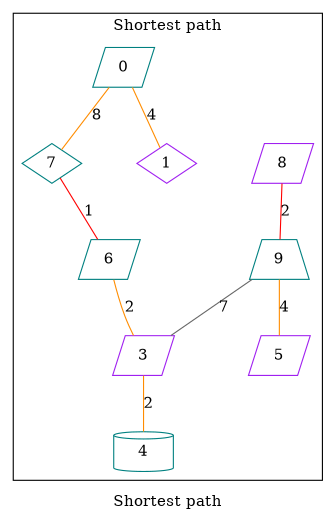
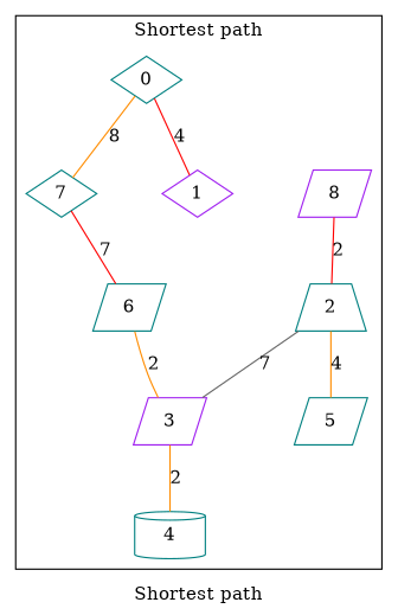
  graph {
    label="Shortest path"
    nodesep=0.7
    scale=1.4
    node [color=teal shape=parallelogram]
    edge [color=darkorange]
    7 [shape=diamond]
    6
-   5 [color=purple]
+   5
    8 [color=purple]
-   2 [shape=trapezium label=9]
+   2 [shape=trapezium]
    3 [color=purple]
-   0
+   0 [shape=diamond]
    1 [color=purple shape=diamond]
    4 [shape=cylinder]
    subgraph cluster_1 {
      7
      6
      5
      8
      2
      3
      0
      1
      4
    }
-   7 -- 6 [color=red label=1]
+   7 -- 6 [color=red label=7]
    6 -- 3 [label=2]
    8 -- 2 [color=red label=2]
    2 -- 5 [label=4]
    2 -- 3 [color=gray40 label=7]
    3 -- 4 [label=2]
    0 -- 7 [label=8]
-   0 -- 1 [label=4]
+   0 -- 1 [color=red label=4]
  }
